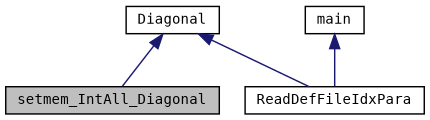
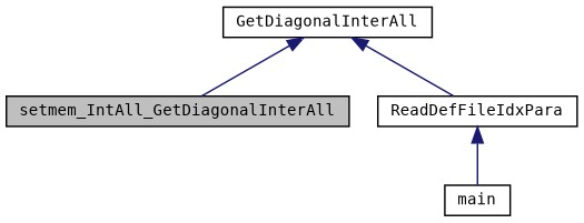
  digraph {
    fontname="DejaVu Sans Mono"
    rankdir=TB
    node [color=black fillcolor=white fontname="DejaVu Sans Mono" fontsize=10 shape=record style=filled]
    edge [color=midnightblue dir=back fontname="DejaVu Sans Mono" fontsize=10 labelfontname=Helvetica labelfontsize=10 style=solid]
-   n1 [fillcolor=grey75 fontcolor=black height=0.2 label=setmem_IntAll_Diagonal width=0.4]
-   n2 [height=0.2 label=Diagonal width=0.4]
+   n1 [fillcolor=grey75 fontcolor=black height=0.2 label=setmem_IntAll_GetDiagonalInterAll width=0.4]
+   n2 [height=0.2 label=GetDiagonalInterAll width=0.4]
    n3 [height=0.2 label=ReadDefFileIdxPara width=0.4]
    n4 [height=0.2 label=main width=0.4]
    n2 -> n1
    n2 -> n3
-   n4 -> n3
+   n3 -> n4
  }
